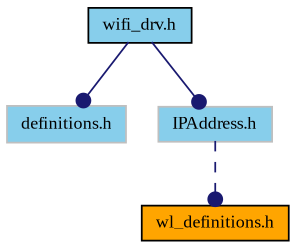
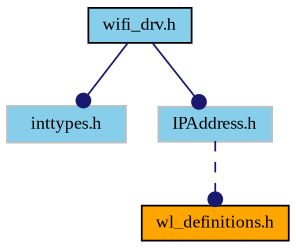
  digraph {
    fontname="Liberation Serif"
    node [color=black fillcolor=skyblue fontname="Liberation Serif" fontsize=10 shape=record style=filled]
    edge [arrowhead=dot color=midnightblue fontname="Liberation Serif" fontsize=10 labelfontname=Helvetica labelfontsize=10 style=solid]
    n1 [fontcolor=black height=0.2 label="wifi_drv.h" width=0.4]
-   n2 [color=grey75 height=0.2 label="definitions.h" width=0.4]
+   n2 [color=grey75 height=0.2 label="inttypes.h" width=0.4]
    n3 [color=grey75 height=0.2 label="IPAddress.h" width=0.4]
    n4 [fillcolor=orange height=0.2 label="wl_definitions.h" width=0.4]
    n1 -> n2
    n1 -> n3
    n3 -> n4 [style=dashed]
  }
